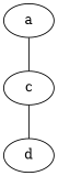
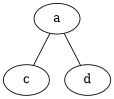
  graph {
    a
    c
    d
    a -- c
-   c -- d
+   a -- d
  }
